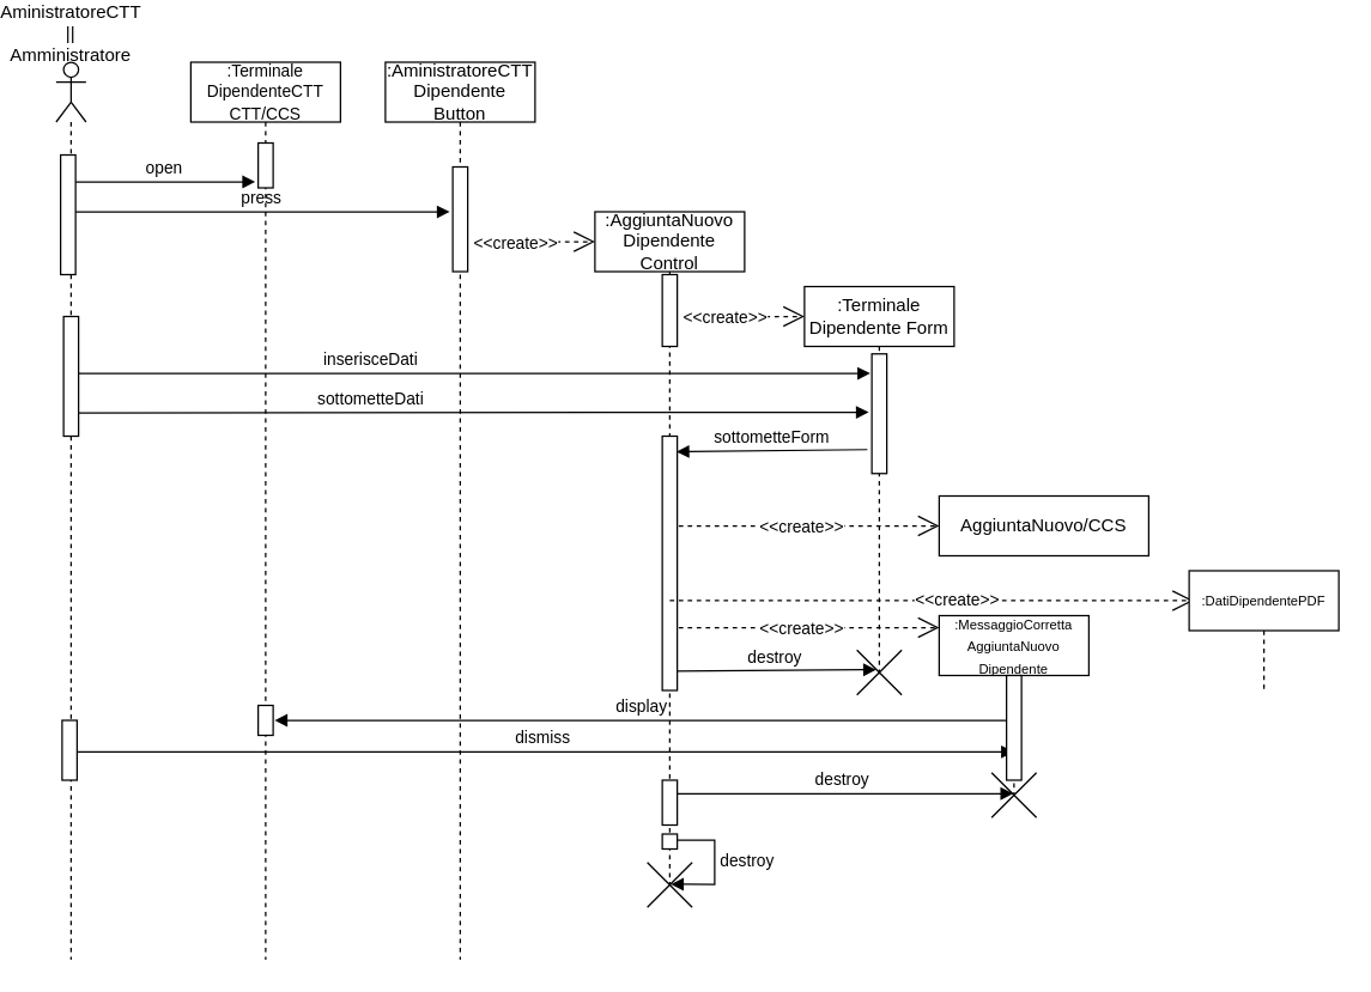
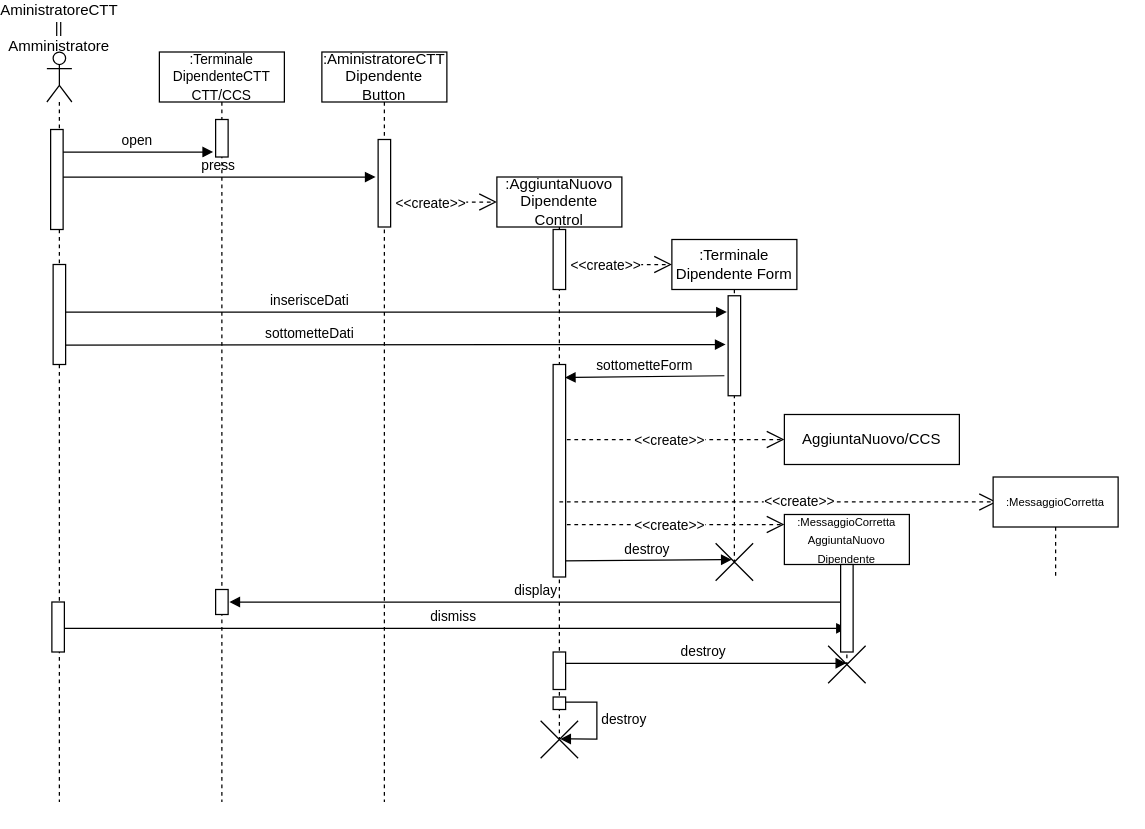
  <mxCell id="0" />
  <mxCell id="1" parent="0" />
  <mxCell id="2" value="destroy" style="html=1;verticalAlign=bottom;endArrow=block;" parent="1" target="40" edge="1"><mxGeometry width="80" relative="1" as="geometry"><mxPoint x="445" y="529" as="sourcePoint" /><mxPoint x="665" y="529" as="targetPoint" /></mxGeometry></mxCell>
  <mxCell id="3" value="display" style="html=1;verticalAlign=bottom;endArrow=block;exitX=0.5;exitY=0.6;exitDx=0;exitDy=0;exitPerimeter=0;" parent="1" edge="1"><mxGeometry width="80" relative="1" as="geometry"><mxPoint x="671" y="480" as="sourcePoint" /><mxPoint x="181" y="480" as="targetPoint" /></mxGeometry></mxCell>
  <mxCell id="4" value="dismiss" style="html=1;verticalAlign=bottom;endArrow=block;exitX=0.6;exitY=0.525;exitDx=0;exitDy=0;exitPerimeter=0;entryX=0.5;entryY=0.729;entryDx=0;entryDy=0;entryPerimeter=0;" parent="1" source="18" target="41" edge="1"><mxGeometry width="80" relative="1" as="geometry"><mxPoint x="55" y="501" as="sourcePoint" /><mxPoint x="665" y="501" as="targetPoint" /></mxGeometry></mxCell>
  <mxCell id="5" value="destroy" style="html=1;verticalAlign=bottom;endArrow=block;entryX=0.429;entryY=0.438;entryDx=0;entryDy=0;entryPerimeter=0;" parent="1" target="16" edge="1"><mxGeometry width="80" relative="1" as="geometry"><mxPoint x="448" y="447" as="sourcePoint" /><mxPoint x="578" y="447" as="targetPoint" /></mxGeometry></mxCell>
  <mxCell id="6" value="" style="endArrow=open;dashed=1;endFill=0;endSize=12;html=1;" parent="1" edge="1"><mxGeometry width="160" relative="1" as="geometry"><mxPoint x="445" y="418" as="sourcePoint" /><mxPoint x="625" y="418" as="targetPoint" /></mxGeometry></mxCell>
  <mxCell id="7" value="&amp;lt;&amp;lt;create&amp;gt;&amp;gt;" style="edgeLabel;html=1;align=center;verticalAlign=middle;resizable=0;points=[];" parent="6" vertex="1" connectable="0"><mxGeometry x="0.225" y="3" relative="1" as="geometry"><mxPoint x="-23" y="3" as="offset" /></mxGeometry></mxCell>
  <mxCell id="8" value="" style="endArrow=open;dashed=1;endFill=0;endSize=12;html=1;" parent="1" edge="1"><mxGeometry width="160" relative="1" as="geometry"><mxPoint x="445" y="350" as="sourcePoint" /><mxPoint x="625" y="350" as="targetPoint" /></mxGeometry></mxCell>
  <mxCell id="9" value="&amp;lt;&amp;lt;create&amp;gt;&amp;gt;" style="edgeLabel;html=1;align=center;verticalAlign=middle;resizable=0;points=[];" parent="8" vertex="1" connectable="0"><mxGeometry x="0.225" y="3" relative="1" as="geometry"><mxPoint x="-23" y="3" as="offset" /></mxGeometry></mxCell>
  <mxCell id="10" value="sottometteDati" style="html=1;verticalAlign=bottom;endArrow=block;entryX=-0.2;entryY=0.488;entryDx=0;entryDy=0;entryPerimeter=0;" parent="1" target="15" edge="1"><mxGeometry x="-0.249" width="80" relative="1" as="geometry"><mxPoint x="45" y="274.5" as="sourcePoint" /><mxPoint x="584.5" y="274.5" as="targetPoint" /><mxPoint as="offset" /></mxGeometry></mxCell>
  <mxCell id="11" value="inserisceDati" style="html=1;verticalAlign=bottom;endArrow=block;entryX=-0.1;entryY=0.163;entryDx=0;entryDy=0;entryPerimeter=0;" parent="1" target="15" edge="1"><mxGeometry x="-0.251" width="80" relative="1" as="geometry"><mxPoint x="45" y="248" as="sourcePoint" /><mxPoint x="584.5" y="248" as="targetPoint" /><mxPoint as="offset" /></mxGeometry></mxCell>
  <mxCell id="12" value="open" style="html=1;verticalAlign=bottom;endArrow=block;" parent="1" edge="1"><mxGeometry width="80" relative="1" as="geometry"><mxPoint x="45" y="120" as="sourcePoint" /><mxPoint x="168" y="120" as="targetPoint" /></mxGeometry></mxCell>
  <mxCell id="13" value="press" style="html=1;verticalAlign=bottom;endArrow=block;entryX=-0.2;entryY=0.429;entryDx=0;entryDy=0;entryPerimeter=0;" parent="1" target="26" edge="1"><mxGeometry width="80" relative="1" as="geometry"><mxPoint x="45" y="140" as="sourcePoint" /><mxPoint x="295" y="140" as="targetPoint" /></mxGeometry></mxCell>
  <mxCell id="14" value=":Terminale Dipendente Form " style="shape=umlLifeline;perimeter=lifelinePerimeter;whiteSpace=wrap;html=1;container=1;collapsible=0;recursiveResize=0;outlineConnect=0;" parent="1" vertex="1"><mxGeometry x="535" y="190" width="100" height="260" as="geometry" /></mxCell>
  <mxCell id="15" value="" style="html=1;points=[];perimeter=orthogonalPerimeter;" parent="14" vertex="1"><mxGeometry x="45" y="45" width="10" height="80" as="geometry" /></mxCell>
  <mxCell id="16" value="" style="shape=umlDestroy;fillColor=#ffffff;fontSize=8;" parent="14" vertex="1"><mxGeometry x="35" y="243" width="30" height="30" as="geometry" /></mxCell>
  <mxCell id="17" value="" style="shape=umlLifeline;participant=umlActor;perimeter=lifelinePerimeter;whiteSpace=wrap;html=1;container=1;collapsible=0;recursiveResize=0;verticalAlign=top;spacingTop=36;outlineConnect=0;" parent="1" vertex="1"><mxGeometry x="35" y="40" width="20" height="600" as="geometry" /></mxCell>
  <mxCell id="18" value="" style="html=1;points=[];perimeter=orthogonalPerimeter;fillColor=#ffffff;" parent="17" vertex="1"><mxGeometry x="4" y="440" width="10" height="40" as="geometry" /></mxCell>
  <mxCell id="19" value="" style="html=1;points=[];perimeter=orthogonalPerimeter;fillColor=#ffffff;" parent="17" vertex="1"><mxGeometry x="3" y="62" width="10" height="80" as="geometry" /></mxCell>
  <mxCell id="20" value="" style="html=1;points=[];perimeter=orthogonalPerimeter;fillColor=#ffffff;" parent="17" vertex="1"><mxGeometry x="5" y="170" width="10" height="80" as="geometry" /></mxCell>
  <mxCell id="21" value="AministratoreCTT ||&lt;br&gt;Amministratore" style="text;html=1;strokeColor=none;align=center;verticalAlign=middle;whiteSpace=wrap;rounded=0;fillColor=#ffffff;" parent="1" vertex="1"><mxGeometry x="20" y="20" width="50" as="geometry" /></mxCell>
  <mxCell id="22" value="&lt;font style=&quot;font-size: 11px&quot;&gt;:Terminale DipendenteCTT&lt;br&gt;CTT/CCS&lt;/font&gt;" style="shape=umlLifeline;perimeter=lifelinePerimeter;whiteSpace=wrap;html=1;container=1;collapsible=0;recursiveResize=0;outlineConnect=0;" parent="1" vertex="1"><mxGeometry x="125" y="40" width="100" height="600" as="geometry" /></mxCell>
  <mxCell id="23" value="" style="html=1;points=[];perimeter=orthogonalPerimeter;" parent="22" vertex="1"><mxGeometry x="45" y="54" width="10" height="30" as="geometry" /></mxCell>
  <mxCell id="24" value="" style="html=1;points=[];perimeter=orthogonalPerimeter;fillColor=#ffffff;" parent="22" vertex="1"><mxGeometry x="45" y="430" width="10" height="20" as="geometry" /></mxCell>
  <mxCell id="25" value=":AministratoreCTT Dipendente Button" style="shape=umlLifeline;perimeter=lifelinePerimeter;whiteSpace=wrap;html=1;container=1;collapsible=0;recursiveResize=0;outlineConnect=0;" parent="1" vertex="1"><mxGeometry x="255" y="40" width="100" height="600" as="geometry" /></mxCell>
  <mxCell id="26" value="" style="html=1;points=[];perimeter=orthogonalPerimeter;" parent="25" vertex="1"><mxGeometry x="45" y="70" width="10" height="70" as="geometry" /></mxCell>
  <mxCell id="27" value="" style="endArrow=open;dashed=1;endFill=0;endSize=12;html=1;" parent="1" edge="1"><mxGeometry width="160" relative="1" as="geometry"><mxPoint x="315" y="160" as="sourcePoint" /><mxPoint x="395" y="160" as="targetPoint" /></mxGeometry></mxCell>
  <mxCell id="28" value="&amp;lt;&amp;lt;create&amp;gt;&amp;gt;" style="edgeLabel;html=1;align=center;verticalAlign=middle;resizable=0;points=[];" parent="27" vertex="1" connectable="0"><mxGeometry x="0.225" y="3" relative="1" as="geometry"><mxPoint x="-23" y="3" as="offset" /></mxGeometry></mxCell>
  <mxCell id="29" value=":AggiuntaNuovo Dipendente Control" style="shape=umlLifeline;perimeter=lifelinePerimeter;whiteSpace=wrap;html=1;container=1;collapsible=0;recursiveResize=0;outlineConnect=0;" parent="1" vertex="1"><mxGeometry x="395" y="140" width="100" height="450" as="geometry" /></mxCell>
  <mxCell id="30" value="" style="html=1;points=[];perimeter=orthogonalPerimeter;" parent="29" vertex="1"><mxGeometry x="45" y="42" width="10" height="48" as="geometry" /></mxCell>
  <mxCell id="31" value="" style="html=1;points=[];perimeter=orthogonalPerimeter;" parent="29" vertex="1"><mxGeometry x="45" y="150" width="10" height="170" as="geometry" /></mxCell>
  <mxCell id="32" value="" style="html=1;points=[];perimeter=orthogonalPerimeter;" parent="29" vertex="1"><mxGeometry x="45" y="380" width="10" height="30" as="geometry" /></mxCell>
  <mxCell id="33" value="destroy" style="edgeStyle=orthogonalEdgeStyle;html=1;align=left;spacingLeft=2;endArrow=block;rounded=0;entryX=0.524;entryY=0.486;entryDx=0;entryDy=0;entryPerimeter=0;" parent="29" target="35" edge="1"><mxGeometry relative="1" as="geometry"><mxPoint x="50" y="420" as="sourcePoint" /><Array as="points"><mxPoint x="80" y="420" /><mxPoint x="80" y="450" /></Array><mxPoint x="60" y="450" as="targetPoint" /></mxGeometry></mxCell>
  <mxCell id="34" value="" style="html=1;points=[];perimeter=orthogonalPerimeter;" parent="29" vertex="1"><mxGeometry x="45" y="416" width="10" height="10" as="geometry" /></mxCell>
  <mxCell id="35" value="" style="shape=umlDestroy;fillColor=#ffffff;fontSize=8;" parent="29" vertex="1"><mxGeometry x="35" y="435" width="30" height="30" as="geometry" /></mxCell>
  <mxCell id="36" value="" style="endArrow=open;dashed=1;endFill=0;endSize=12;html=1;" parent="1" edge="1"><mxGeometry width="160" relative="1" as="geometry"><mxPoint x="455" y="210" as="sourcePoint" /><mxPoint x="535" y="210" as="targetPoint" /></mxGeometry></mxCell>
  <mxCell id="37" value="&amp;lt;&amp;lt;create&amp;gt;&amp;gt;" style="edgeLabel;html=1;align=center;verticalAlign=middle;resizable=0;points=[];" parent="36" vertex="1" connectable="0"><mxGeometry x="0.225" y="3" relative="1" as="geometry"><mxPoint x="-23" y="3" as="offset" /></mxGeometry></mxCell>
  <mxCell id="38" value="sottometteForm" style="html=1;verticalAlign=bottom;endArrow=block;exitX=-0.3;exitY=0.8;exitDx=0;exitDy=0;exitPerimeter=0;entryX=0.943;entryY=0.061;entryDx=0;entryDy=0;entryPerimeter=0;" parent="1" source="15" target="31" edge="1"><mxGeometry width="80" relative="1" as="geometry"><mxPoint x="575" y="300" as="sourcePoint" /><mxPoint x="455" y="300" as="targetPoint" /></mxGeometry></mxCell>
  <mxCell id="39" value="AggiuntaNuovo/CCS" style="shape=umlLifeline;perimeter=lifelinePerimeter;whiteSpace=wrap;html=1;container=1;collapsible=0;recursiveResize=0;outlineConnect=0;" parent="1" vertex="1"><mxGeometry x="625" y="330" width="140" height="40" as="geometry" /></mxCell>
  <mxCell id="40" value="&lt;font style=&quot;font-size: 9px&quot;&gt;:MessaggioCorretta AggiuntaNuovo Dipendente&lt;br&gt;&lt;/font&gt;" style="shape=umlLifeline;perimeter=lifelinePerimeter;whiteSpace=wrap;html=1;container=1;collapsible=0;recursiveResize=0;outlineConnect=0;" parent="1" vertex="1"><mxGeometry x="625" y="410" width="100" height="120" as="geometry" /></mxCell>
  <mxCell id="41" value="" style="html=1;points=[];perimeter=orthogonalPerimeter;" parent="40" vertex="1"><mxGeometry x="45" y="40" width="10" height="70" as="geometry" /></mxCell>
  <mxCell id="42" value="" style="shape=umlDestroy;fillColor=#ffffff;fontSize=8;" parent="1" vertex="1"><mxGeometry x="660" y="515" width="30" height="30" as="geometry" /></mxCell>
  <mxCell id="43" value="" style="endArrow=open;dashed=1;endFill=0;endSize=12;html=1;exitX=0.5;exitY=0.647;exitDx=0;exitDy=0;exitPerimeter=0;" edge="1" parent="1" source="31"><mxGeometry width="160" relative="1" as="geometry"><mxPoint x="455" y="400" as="sourcePoint" /><mxPoint x="795" y="400" as="targetPoint" /></mxGeometry></mxCell>
  <mxCell id="44" value="&amp;lt;&amp;lt;create&amp;gt;&amp;gt;" style="edgeLabel;html=1;align=center;verticalAlign=middle;resizable=0;points=[];" vertex="1" connectable="0" parent="43"><mxGeometry x="0.225" y="3" relative="1" as="geometry"><mxPoint x="-23" y="3" as="offset" /></mxGeometry></mxCell>
- <mxCell id="45" value="&lt;font style=&quot;font-size: 9px&quot;&gt;:DatiDipendentePDF&lt;br&gt;&lt;/font&gt;" style="shape=umlLifeline;perimeter=lifelinePerimeter;whiteSpace=wrap;html=1;container=1;collapsible=0;recursiveResize=0;outlineConnect=0;" vertex="1" parent="1"><mxGeometry x="792" y="380" width="100" height="80" as="geometry" /></mxCell>
+ <mxCell id="45" value="&lt;font style=&quot;font-size: 9px&quot;&gt;:MessaggioCorretta&lt;br&gt;&lt;/font&gt;" style="shape=umlLifeline;perimeter=lifelinePerimeter;whiteSpace=wrap;html=1;container=1;collapsible=0;recursiveResize=0;outlineConnect=0;" vertex="1" parent="1"><mxGeometry x="792" y="380" width="100" height="80" as="geometry" /></mxCell>
